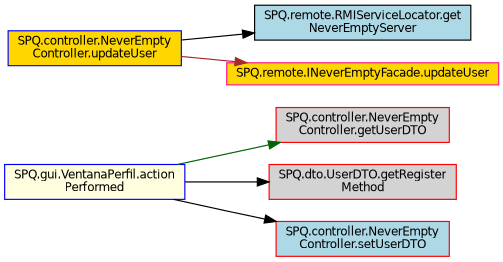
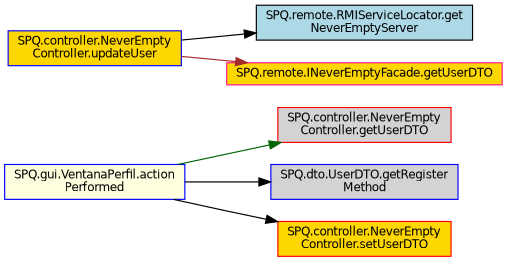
  digraph {
    rankdir=LR
    node [color=red fillcolor=lightgrey fontname=Helvetica fontsize=10 shape=record style=filled]
    edge [color=black fontname=Helvetica fontsize=10 labelfontname=Helvetica labelfontsize=10 style=solid]
    n1 [color=blue fillcolor=lightyellow fontcolor=black height=0.2 label="SPQ.gui.VentanaPerfil.action\lPerformed" width=0.4]
    n2 [height=0.2 label="SPQ.controller.NeverEmpty\lController.getUserDTO" width=0.4]
-   n3 [height=0.2 label="SPQ.dto.UserDTO.getRegister\lMethod" width=0.4]
-   n4 [fillcolor=lightblue height=0.2 label="SPQ.controller.NeverEmpty\lController.setUserDTO" width=0.4]
+   n3 [color=blue height=0.2 label="SPQ.dto.UserDTO.getRegister\lMethod" width=0.4]
+   n4 [fillcolor=gold height=0.2 label="SPQ.controller.NeverEmpty\lController.setUserDTO" width=0.4]
    n5 [color=blue fillcolor=gold height=0.2 label="SPQ.controller.NeverEmpty\lController.updateUser" width=0.4]
    n6 [color=black fillcolor=lightblue height=0.2 label="SPQ.remote.RMIServiceLocator.get\lNeverEmptyServer" width=0.4]
-   n7 [color=deeppink fillcolor=gold height=0.2 label="SPQ.remote.INeverEmptyFacade.updateUser" width=0.4]
+   n7 [color=deeppink fillcolor=gold height=0.2 label="SPQ.remote.INeverEmptyFacade.getUserDTO" width=0.4]
    n1 -> n2 [color=darkgreen]
    n1 -> n3
    n1 -> n4
    n5 -> n6
    n5 -> n7 [color=brown]
  }
